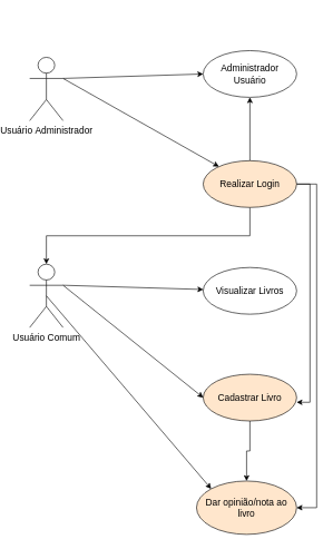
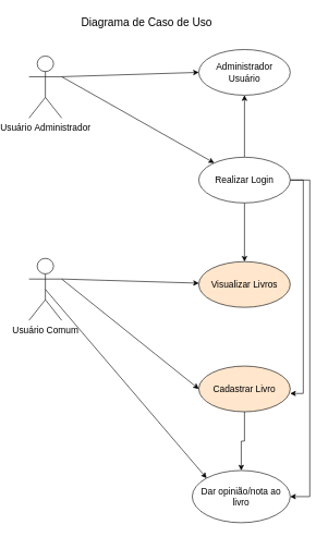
  <mxCell id="0" />
  <mxCell id="1" parent="0" />
  <mxCell id="2" style="rounded=0;orthogonalLoop=1;jettySize=auto;html=1;exitX=1;exitY=0.333;exitDx=0;exitDy=0;exitPerimeter=0;entryX=0;entryY=0.5;entryDx=0;entryDy=0;" edge="1" parent="1" source="4" target="9"><mxGeometry relative="1" as="geometry" /></mxCell>
  <mxCell id="3" style="rounded=0;orthogonalLoop=1;jettySize=auto;html=1;exitX=1;exitY=0.333;exitDx=0;exitDy=0;exitPerimeter=0;" edge="1" parent="1" source="4" target="14"><mxGeometry relative="1" as="geometry" /></mxCell>
  <mxCell id="4" value="&lt;font style=&quot;font-size: 14px;&quot;&gt;Usuário&amp;nbsp;Administrador&lt;/font&gt;" style="shape=umlActor;verticalLabelPosition=bottom;verticalAlign=top;html=1;" vertex="1" parent="1"><mxGeometry x="20" y="85" width="50" height="95" as="geometry" /></mxCell>
  <mxCell id="5" style="rounded=0;orthogonalLoop=1;jettySize=auto;html=1;exitX=1;exitY=0.333;exitDx=0;exitDy=0;exitPerimeter=0;entryX=0;entryY=0.5;entryDx=0;entryDy=0;" edge="1" parent="1" source="8" target="16"><mxGeometry relative="1" as="geometry" /></mxCell>
  <mxCell id="6" style="rounded=0;orthogonalLoop=1;jettySize=auto;html=1;exitX=1;exitY=0.333;exitDx=0;exitDy=0;exitPerimeter=0;" edge="1" parent="1" source="8" target="10"><mxGeometry relative="1" as="geometry" /></mxCell>
  <mxCell id="7" style="rounded=0;orthogonalLoop=1;jettySize=auto;html=1;exitX=0.5;exitY=0.5;exitDx=0;exitDy=0;exitPerimeter=0;entryX=0;entryY=0;entryDx=0;entryDy=0;" edge="1" parent="1" source="8" target="19"><mxGeometry relative="1" as="geometry" /></mxCell>
  <mxCell id="8" value="&lt;font style=&quot;font-size: 14px;&quot;&gt;Usuário Comum&lt;/font&gt;" style="shape=umlActor;verticalLabelPosition=bottom;verticalAlign=top;html=1;" vertex="1" parent="1"><mxGeometry x="20" y="395" width="50" height="95" as="geometry" /></mxCell>
  <mxCell id="9" value="&lt;font style=&quot;font-size: 14px;&quot;&gt;Administrador Usuário&lt;/font&gt;" style="ellipse;whiteSpace=wrap;html=1;" vertex="1" parent="1"><mxGeometry x="280" y="75" width="140" height="70" as="geometry" /></mxCell>
- <mxCell id="10" value="&lt;font style=&quot;font-size: 14px;&quot;&gt;Visualizar Livros&lt;/font&gt;" style="ellipse;whiteSpace=wrap;html=1;" vertex="1" parent="1"><mxGeometry x="280" y="400" width="140" height="70" as="geometry" /></mxCell>
+ <mxCell id="10" value="&lt;font style=&quot;font-size: 14px;&quot;&gt;Visualizar Livros&lt;/font&gt;" style="ellipse;whiteSpace=wrap;html=1;fillColor=#ffe6cc;" vertex="1" parent="1"><mxGeometry x="280" y="400" width="140" height="70" as="geometry" /></mxCell>
  <mxCell id="11" style="edgeStyle=orthogonalEdgeStyle;rounded=0;orthogonalLoop=1;jettySize=auto;html=1;exitX=0.5;exitY=0;exitDx=0;exitDy=0;entryX=0.5;entryY=1;entryDx=0;entryDy=0;" edge="1" parent="1" source="14" target="9"><mxGeometry relative="1" as="geometry" /></mxCell>
- <mxCell id="12" style="edgeStyle=orthogonalEdgeStyle;rounded=0;orthogonalLoop=1;jettySize=auto;html=1;exitX=0.5;exitY=1;exitDx=0;exitDy=0;" edge="1" parent="1" source="14" target="8"><mxGeometry relative="1" as="geometry" /></mxCell>
+ <mxCell id="12" style="edgeStyle=orthogonalEdgeStyle;rounded=0;orthogonalLoop=1;jettySize=auto;html=1;exitX=0.5;exitY=1;exitDx=0;exitDy=0;entryX=0.5;entryY=0;entryDx=0;entryDy=0;" edge="1" parent="1" source="14" target="10"><mxGeometry relative="1" as="geometry" /></mxCell>
  <mxCell id="13" style="edgeStyle=entityRelationEdgeStyle;rounded=0;orthogonalLoop=1;jettySize=auto;html=1;exitX=1;exitY=0.5;exitDx=0;exitDy=0;entryX=1;entryY=0.5;entryDx=0;entryDy=0;" edge="1" parent="1" source="14" target="19"><mxGeometry relative="1" as="geometry" /></mxCell>
- <mxCell id="14" value="&lt;font style=&quot;font-size: 14px;&quot;&gt;Realizar Login&lt;/font&gt;" style="ellipse;whiteSpace=wrap;html=1;fillColor=#ffe6cc;" vertex="1" parent="1"><mxGeometry x="280" y="240" width="140" height="70" as="geometry" /></mxCell>
+ <mxCell id="14" value="&lt;font style=&quot;font-size: 14px;&quot;&gt;Realizar Login&lt;/font&gt;" style="ellipse;whiteSpace=wrap;html=1;" vertex="1" parent="1"><mxGeometry x="280" y="240" width="140" height="70" as="geometry" /></mxCell>
  <mxCell id="15" style="edgeStyle=orthogonalEdgeStyle;rounded=0;orthogonalLoop=1;jettySize=auto;html=1;exitX=0.5;exitY=1;exitDx=0;exitDy=0;entryX=0.5;entryY=0;entryDx=0;entryDy=0;" edge="1" parent="1" source="16" target="19"><mxGeometry relative="1" as="geometry" /></mxCell>
  <mxCell id="16" value="&lt;font style=&quot;font-size: 14px;&quot;&gt;Cadastrar Livro &lt;/font&gt;" style="ellipse;whiteSpace=wrap;html=1;fillColor=#ffe6cc;" vertex="1" parent="1"><mxGeometry x="280" y="560" width="140" height="70" as="geometry" /></mxCell>
+ <mxCell id="17" value="Diagrama de Caso de Uso" style="text;html=1;align=center;verticalAlign=middle;resizable=0;points=[];autosize=1;strokeColor=none;fillColor=none;fontSize=17;" vertex="1" parent="1"><mxGeometry x="90" y="20" width="220" height="30" as="geometry" /></mxCell>
  <mxCell id="18" style="edgeStyle=orthogonalEdgeStyle;rounded=0;orthogonalLoop=1;jettySize=auto;html=1;exitX=1;exitY=0.5;exitDx=0;exitDy=0;entryX=1;entryY=0.6;entryDx=0;entryDy=0;entryPerimeter=0;" edge="1" parent="1" source="14" target="16"><mxGeometry relative="1" as="geometry" /></mxCell>
- <mxCell id="19" value="&lt;font style=&quot;font-size: 14px;&quot;&gt;Dar opinião/nota ao livro&lt;/font&gt;" style="ellipse;whiteSpace=wrap;html=1;fillColor=#ffe6cc;" vertex="1" parent="1"><mxGeometry x="270" y="720" width="150" height="80" as="geometry" /></mxCell>
+ <mxCell id="19" value="&lt;font style=&quot;font-size: 14px;&quot;&gt;Dar opinião/nota ao livro&lt;/font&gt;" style="ellipse;whiteSpace=wrap;html=1;" vertex="1" parent="1"><mxGeometry x="270" y="720" width="150" height="80" as="geometry" /></mxCell>
